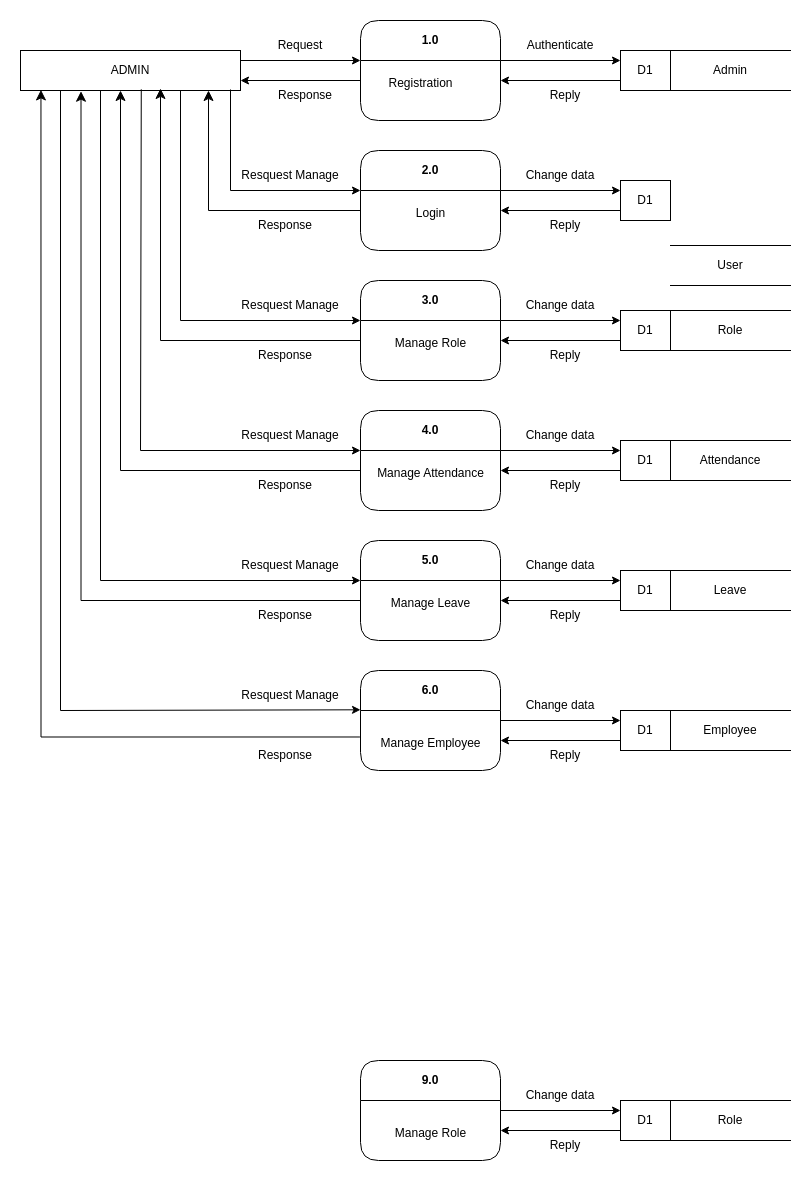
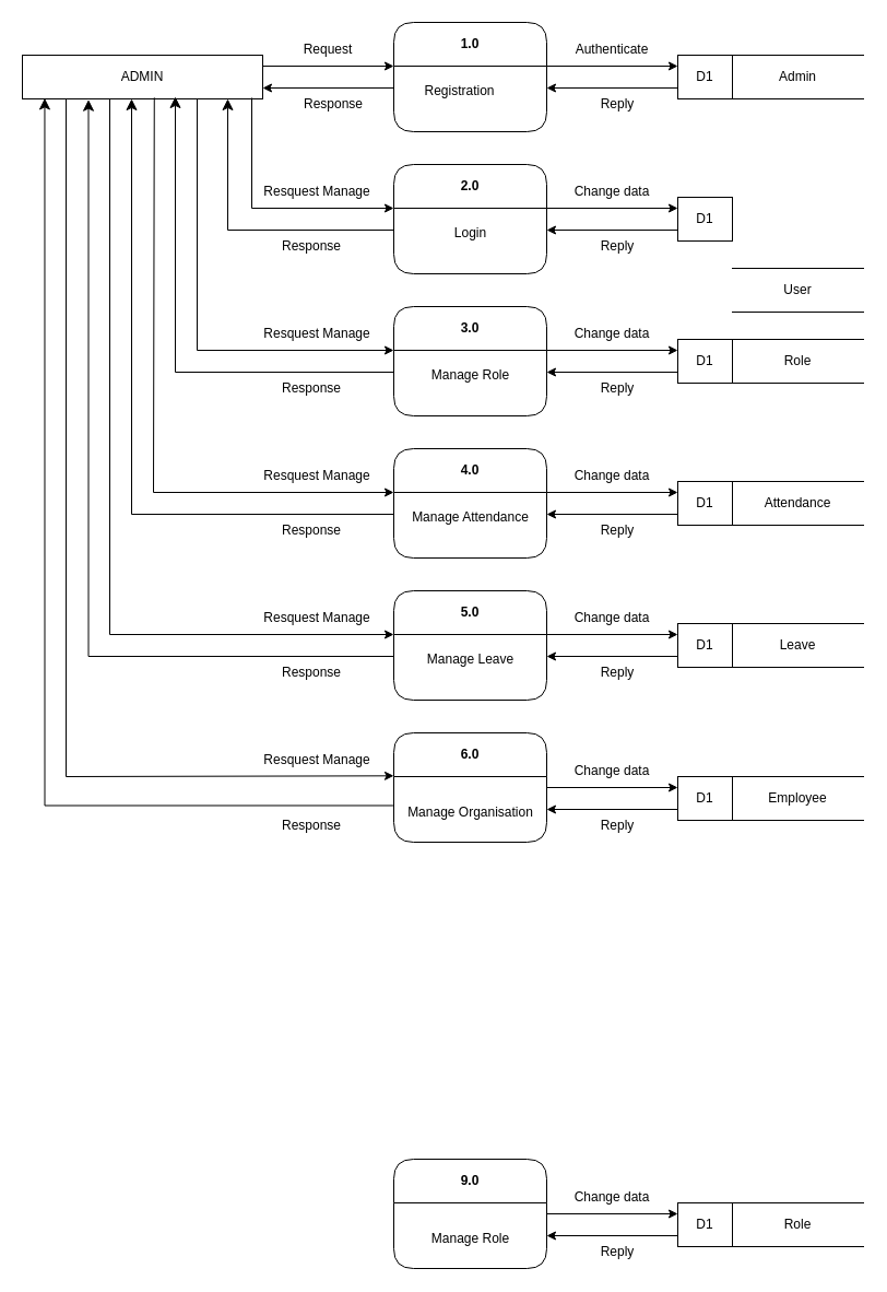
  <mxCell id="0" />
  <mxCell id="1" parent="0" />
  <mxCell id="2" value="Admin" style="shape=partialRectangle;whiteSpace=wrap;html=1;left=0;right=0;fillColor=none;" vertex="1" parent="1"><mxGeometry x="670" y="50" width="120" height="40" as="geometry" /></mxCell>
  <mxCell id="3" value="D1" style="rounded=0;whiteSpace=wrap;html=1;" vertex="1" parent="1"><mxGeometry x="620" y="50" width="50" height="40" as="geometry" /></mxCell>
  <mxCell id="4" value="1.0" style="swimlane;whiteSpace=wrap;html=1;rounded=1;startSize=40;" vertex="1" parent="1"><mxGeometry x="360" y="20" width="140" height="100" as="geometry" /></mxCell>
  <mxCell id="5" value="Registration" style="text;html=1;align=center;verticalAlign=middle;resizable=0;points=[];autosize=1;strokeColor=none;fillColor=none;" vertex="1" parent="1"><mxGeometry x="375" y="68" width="90" height="30" as="geometry" /></mxCell>
  <mxCell id="6" value="" style="endArrow=classic;html=1;rounded=0;entryX=0;entryY=0.25;entryDx=0;entryDy=0;" edge="1" parent="1" target="3"><mxGeometry width="50" height="50" relative="1" as="geometry"><mxPoint x="500" y="60" as="sourcePoint" /><mxPoint x="550" y="10" as="targetPoint" /></mxGeometry></mxCell>
  <mxCell id="7" value="ADMIN" style="rounded=0;whiteSpace=wrap;html=1;" vertex="1" parent="1"><mxGeometry x="20" y="50" width="220" height="40" as="geometry" /></mxCell>
  <mxCell id="8" value="" style="endArrow=classic;html=1;rounded=0;entryX=0;entryY=0.25;entryDx=0;entryDy=0;" edge="1" parent="1"><mxGeometry width="50" height="50" relative="1" as="geometry"><mxPoint x="240" y="60" as="sourcePoint" /><mxPoint x="360" y="60" as="targetPoint" /></mxGeometry></mxCell>
  <mxCell id="9" value="" style="endArrow=classic;html=1;rounded=0;" edge="1" parent="1"><mxGeometry width="50" height="50" relative="1" as="geometry"><mxPoint x="620" y="80" as="sourcePoint" /><mxPoint x="500" y="80" as="targetPoint" /></mxGeometry></mxCell>
  <mxCell id="10" value="" style="endArrow=classic;html=1;rounded=0;" edge="1" parent="1"><mxGeometry width="50" height="50" relative="1" as="geometry"><mxPoint x="360" y="80" as="sourcePoint" /><mxPoint x="240" y="80" as="targetPoint" /></mxGeometry></mxCell>
  <mxCell id="11" value="Request" style="text;html=1;align=center;verticalAlign=middle;whiteSpace=wrap;rounded=0;" vertex="1" parent="1"><mxGeometry x="270" y="30" width="60" height="30" as="geometry" /></mxCell>
  <mxCell id="12" value="Authenticate" style="text;html=1;align=center;verticalAlign=middle;whiteSpace=wrap;rounded=0;" vertex="1" parent="1"><mxGeometry x="520" y="30" width="80" height="30" as="geometry" /></mxCell>
  <mxCell id="13" value="Response" style="text;html=1;align=center;verticalAlign=middle;whiteSpace=wrap;rounded=0;" vertex="1" parent="1"><mxGeometry x="270" y="80" width="70" height="30" as="geometry" /></mxCell>
  <mxCell id="14" value="Reply" style="text;html=1;align=center;verticalAlign=middle;whiteSpace=wrap;rounded=0;" vertex="1" parent="1"><mxGeometry x="530" y="80" width="70" height="30" as="geometry" /></mxCell>
  <mxCell id="15" value="User" style="shape=partialRectangle;whiteSpace=wrap;html=1;left=0;right=0;fillColor=none;" vertex="1" parent="1"><mxGeometry x="670" y="245" width="120" height="40" as="geometry" /></mxCell>
  <mxCell id="16" value="D1" style="rounded=0;whiteSpace=wrap;html=1;" vertex="1" parent="1"><mxGeometry x="620" y="180" width="50" height="40" as="geometry" /></mxCell>
  <mxCell id="17" value="2.0" style="swimlane;whiteSpace=wrap;html=1;rounded=1;startSize=40;" vertex="1" parent="1"><mxGeometry x="360" y="150" width="140" height="100" as="geometry" /></mxCell>
  <mxCell id="18" value="Login" style="text;html=1;align=center;verticalAlign=middle;resizable=0;points=[];autosize=1;strokeColor=none;fillColor=none;" vertex="1" parent="1"><mxGeometry x="405" y="198" width="50" height="30" as="geometry" /></mxCell>
  <mxCell id="19" value="" style="endArrow=classic;html=1;rounded=0;entryX=0;entryY=0.25;entryDx=0;entryDy=0;" edge="1" parent="1" target="16"><mxGeometry width="50" height="50" relative="1" as="geometry"><mxPoint x="500" y="190" as="sourcePoint" /><mxPoint x="550" y="140" as="targetPoint" /></mxGeometry></mxCell>
  <mxCell id="20" value="" style="endArrow=classic;html=1;rounded=0;" edge="1" parent="1"><mxGeometry width="50" height="50" relative="1" as="geometry"><mxPoint x="620" y="210" as="sourcePoint" /><mxPoint x="500" y="210" as="targetPoint" /></mxGeometry></mxCell>
  <mxCell id="21" value="Change data" style="text;html=1;align=center;verticalAlign=middle;whiteSpace=wrap;rounded=0;" vertex="1" parent="1"><mxGeometry x="520" y="160" width="80" height="30" as="geometry" /></mxCell>
  <mxCell id="22" value="Reply" style="text;html=1;align=center;verticalAlign=middle;whiteSpace=wrap;rounded=0;" vertex="1" parent="1"><mxGeometry x="530" y="210" width="70" height="30" as="geometry" /></mxCell>
  <mxCell id="23" value="Role" style="shape=partialRectangle;whiteSpace=wrap;html=1;left=0;right=0;fillColor=none;" vertex="1" parent="1"><mxGeometry x="670" y="310" width="120" height="40" as="geometry" /></mxCell>
  <mxCell id="24" value="D1" style="rounded=0;whiteSpace=wrap;html=1;" vertex="1" parent="1"><mxGeometry x="620" y="310" width="50" height="40" as="geometry" /></mxCell>
  <mxCell id="25" value="3.0" style="swimlane;whiteSpace=wrap;html=1;rounded=1;startSize=40;" vertex="1" parent="1"><mxGeometry x="360" y="280" width="140" height="100" as="geometry" /></mxCell>
  <mxCell id="26" value="Manage Role" style="text;html=1;align=center;verticalAlign=middle;resizable=0;points=[];autosize=1;strokeColor=none;fillColor=none;" vertex="1" parent="1"><mxGeometry x="385" y="328" width="90" height="30" as="geometry" /></mxCell>
  <mxCell id="27" value="" style="endArrow=classic;html=1;rounded=0;entryX=0;entryY=0.25;entryDx=0;entryDy=0;" edge="1" parent="1" target="24"><mxGeometry width="50" height="50" relative="1" as="geometry"><mxPoint x="500" y="320" as="sourcePoint" /><mxPoint x="550" y="270" as="targetPoint" /></mxGeometry></mxCell>
  <mxCell id="28" value="" style="endArrow=classic;html=1;rounded=0;" edge="1" parent="1"><mxGeometry width="50" height="50" relative="1" as="geometry"><mxPoint x="620" y="340" as="sourcePoint" /><mxPoint x="500" y="340" as="targetPoint" /></mxGeometry></mxCell>
  <mxCell id="29" value="Change data" style="text;html=1;align=center;verticalAlign=middle;whiteSpace=wrap;rounded=0;" vertex="1" parent="1"><mxGeometry x="520" y="290" width="80" height="30" as="geometry" /></mxCell>
  <mxCell id="30" value="Reply" style="text;html=1;align=center;verticalAlign=middle;whiteSpace=wrap;rounded=0;" vertex="1" parent="1"><mxGeometry x="530" y="340" width="70" height="30" as="geometry" /></mxCell>
  <mxCell id="31" value="Attendance" style="shape=partialRectangle;whiteSpace=wrap;html=1;left=0;right=0;fillColor=none;" vertex="1" parent="1"><mxGeometry x="670" y="440" width="120" height="40" as="geometry" /></mxCell>
  <mxCell id="32" value="D1" style="rounded=0;whiteSpace=wrap;html=1;" vertex="1" parent="1"><mxGeometry x="620" y="440" width="50" height="40" as="geometry" /></mxCell>
  <mxCell id="33" value="4.0" style="swimlane;whiteSpace=wrap;html=1;rounded=1;startSize=40;" vertex="1" parent="1"><mxGeometry x="360" y="410" width="140" height="100" as="geometry" /></mxCell>
  <mxCell id="34" value="Manage Attendance" style="text;html=1;align=center;verticalAlign=middle;resizable=0;points=[];autosize=1;strokeColor=none;fillColor=none;" vertex="1" parent="1"><mxGeometry x="365" y="458" width="130" height="30" as="geometry" /></mxCell>
  <mxCell id="35" value="" style="endArrow=classic;html=1;rounded=0;entryX=0;entryY=0.25;entryDx=0;entryDy=0;" edge="1" parent="1" target="32"><mxGeometry width="50" height="50" relative="1" as="geometry"><mxPoint x="500" y="450" as="sourcePoint" /><mxPoint x="550" y="400" as="targetPoint" /></mxGeometry></mxCell>
  <mxCell id="36" value="" style="endArrow=classic;html=1;rounded=0;" edge="1" parent="1"><mxGeometry width="50" height="50" relative="1" as="geometry"><mxPoint x="620" y="470" as="sourcePoint" /><mxPoint x="500" y="470" as="targetPoint" /></mxGeometry></mxCell>
  <mxCell id="37" value="Change data" style="text;html=1;align=center;verticalAlign=middle;whiteSpace=wrap;rounded=0;" vertex="1" parent="1"><mxGeometry x="520" y="420" width="80" height="30" as="geometry" /></mxCell>
  <mxCell id="38" value="Reply" style="text;html=1;align=center;verticalAlign=middle;whiteSpace=wrap;rounded=0;" vertex="1" parent="1"><mxGeometry x="530" y="470" width="70" height="30" as="geometry" /></mxCell>
  <mxCell id="39" value="Leave" style="shape=partialRectangle;whiteSpace=wrap;html=1;left=0;right=0;fillColor=none;" vertex="1" parent="1"><mxGeometry x="670" y="570" width="120" height="40" as="geometry" /></mxCell>
  <mxCell id="40" value="D1" style="rounded=0;whiteSpace=wrap;html=1;" vertex="1" parent="1"><mxGeometry x="620" y="570" width="50" height="40" as="geometry" /></mxCell>
  <mxCell id="41" value="5.0" style="swimlane;whiteSpace=wrap;html=1;rounded=1;startSize=40;" vertex="1" parent="1"><mxGeometry x="360" y="540" width="140" height="100" as="geometry" /></mxCell>
  <mxCell id="42" value="Manage Leave" style="text;html=1;align=center;verticalAlign=middle;resizable=0;points=[];autosize=1;strokeColor=none;fillColor=none;" vertex="1" parent="1"><mxGeometry x="380" y="588" width="100" height="30" as="geometry" /></mxCell>
  <mxCell id="43" value="" style="endArrow=classic;html=1;rounded=0;entryX=0;entryY=0.25;entryDx=0;entryDy=0;" edge="1" parent="1" target="40"><mxGeometry width="50" height="50" relative="1" as="geometry"><mxPoint x="500" y="580" as="sourcePoint" /><mxPoint x="550" y="530" as="targetPoint" /></mxGeometry></mxCell>
  <mxCell id="44" value="" style="endArrow=classic;html=1;rounded=0;" edge="1" parent="1"><mxGeometry width="50" height="50" relative="1" as="geometry"><mxPoint x="620" y="600" as="sourcePoint" /><mxPoint x="500" y="600" as="targetPoint" /></mxGeometry></mxCell>
  <mxCell id="45" value="Change data" style="text;html=1;align=center;verticalAlign=middle;whiteSpace=wrap;rounded=0;" vertex="1" parent="1"><mxGeometry x="520" y="550" width="80" height="30" as="geometry" /></mxCell>
  <mxCell id="46" value="Reply" style="text;html=1;align=center;verticalAlign=middle;whiteSpace=wrap;rounded=0;" vertex="1" parent="1"><mxGeometry x="530" y="600" width="70" height="30" as="geometry" /></mxCell>
  <mxCell id="47" value="Employee" style="shape=partialRectangle;whiteSpace=wrap;html=1;left=0;right=0;fillColor=none;" vertex="1" parent="1"><mxGeometry x="670" y="710" width="120" height="40" as="geometry" /></mxCell>
  <mxCell id="48" value="D1" style="rounded=0;whiteSpace=wrap;html=1;" vertex="1" parent="1"><mxGeometry x="620" y="710" width="50" height="40" as="geometry" /></mxCell>
  <mxCell id="49" value="6.0" style="swimlane;whiteSpace=wrap;html=1;rounded=1;startSize=40;" vertex="1" parent="1"><mxGeometry x="360" y="670" width="140" height="100" as="geometry" /></mxCell>
- <mxCell id="50" value="Manage Employee" style="text;html=1;align=center;verticalAlign=middle;resizable=0;points=[];autosize=1;strokeColor=none;fillColor=none;" vertex="1" parent="1"><mxGeometry x="360" y="728" width="140" height="30" as="geometry" /></mxCell>
+ <mxCell id="50" value="Manage Organisation" style="text;html=1;align=center;verticalAlign=middle;resizable=0;points=[];autosize=1;strokeColor=none;fillColor=none;" vertex="1" parent="1"><mxGeometry x="360" y="728" width="140" height="30" as="geometry" /></mxCell>
  <mxCell id="51" value="" style="endArrow=classic;html=1;rounded=0;entryX=0;entryY=0.25;entryDx=0;entryDy=0;" edge="1" parent="1" target="48"><mxGeometry width="50" height="50" relative="1" as="geometry"><mxPoint x="500" y="720" as="sourcePoint" /><mxPoint x="550" y="670" as="targetPoint" /></mxGeometry></mxCell>
  <mxCell id="52" value="" style="endArrow=classic;html=1;rounded=0;" edge="1" parent="1"><mxGeometry width="50" height="50" relative="1" as="geometry"><mxPoint x="620" y="740" as="sourcePoint" /><mxPoint x="500" y="740" as="targetPoint" /></mxGeometry></mxCell>
  <mxCell id="53" value="Change data" style="text;html=1;align=center;verticalAlign=middle;whiteSpace=wrap;rounded=0;" vertex="1" parent="1"><mxGeometry x="520" y="690" width="80" height="30" as="geometry" /></mxCell>
  <mxCell id="54" value="Reply" style="text;html=1;align=center;verticalAlign=middle;whiteSpace=wrap;rounded=0;" vertex="1" parent="1"><mxGeometry x="530" y="740" width="70" height="30" as="geometry" /></mxCell>
  <mxCell id="55" value="Role" style="shape=partialRectangle;whiteSpace=wrap;html=1;left=0;right=0;fillColor=none;" vertex="1" parent="1"><mxGeometry x="670" y="1100" width="120" height="40" as="geometry" /></mxCell>
  <mxCell id="56" value="D1" style="rounded=0;whiteSpace=wrap;html=1;" vertex="1" parent="1"><mxGeometry x="620" y="1100" width="50" height="40" as="geometry" /></mxCell>
  <mxCell id="57" value="9.0" style="swimlane;whiteSpace=wrap;html=1;rounded=1;startSize=40;" vertex="1" parent="1"><mxGeometry x="360" y="1060" width="140" height="100" as="geometry" /></mxCell>
  <mxCell id="58" value="Manage Role" style="text;html=1;align=center;verticalAlign=middle;resizable=0;points=[];autosize=1;strokeColor=none;fillColor=none;" vertex="1" parent="1"><mxGeometry x="385" y="1118" width="90" height="30" as="geometry" /></mxCell>
  <mxCell id="59" value="" style="endArrow=classic;html=1;rounded=0;entryX=0;entryY=0.25;entryDx=0;entryDy=0;" edge="1" parent="1" target="56"><mxGeometry width="50" height="50" relative="1" as="geometry"><mxPoint x="500" y="1110" as="sourcePoint" /><mxPoint x="550" y="1060" as="targetPoint" /></mxGeometry></mxCell>
  <mxCell id="60" value="" style="endArrow=classic;html=1;rounded=0;" edge="1" parent="1"><mxGeometry width="50" height="50" relative="1" as="geometry"><mxPoint x="620" y="1130" as="sourcePoint" /><mxPoint x="500" y="1130" as="targetPoint" /></mxGeometry></mxCell>
  <mxCell id="61" value="Change data" style="text;html=1;align=center;verticalAlign=middle;whiteSpace=wrap;rounded=0;" vertex="1" parent="1"><mxGeometry x="520" y="1080" width="80" height="30" as="geometry" /></mxCell>
  <mxCell id="62" value="Reply" style="text;html=1;align=center;verticalAlign=middle;whiteSpace=wrap;rounded=0;" vertex="1" parent="1"><mxGeometry x="530" y="1130" width="70" height="30" as="geometry" /></mxCell>
  <mxCell id="63" value="" style="edgeStyle=segmentEdgeStyle;endArrow=classic;html=1;curved=0;rounded=0;endSize=8;startSize=8;entryX=0.8;entryY=1;entryDx=0;entryDy=0;entryPerimeter=0;" edge="1" parent="1"><mxGeometry width="50" height="50" relative="1" as="geometry"><mxPoint x="360" y="210" as="sourcePoint" /><mxPoint x="208" y="90" as="targetPoint" /></mxGeometry></mxCell>
  <mxCell id="64" value="" style="endArrow=classic;html=1;rounded=0;" edge="1" parent="1"><mxGeometry width="50" height="50" relative="1" as="geometry"><mxPoint x="230" y="190" as="sourcePoint" /><mxPoint x="360" y="190" as="targetPoint" /></mxGeometry></mxCell>
  <mxCell id="65" value="" style="endArrow=none;html=1;rounded=0;" edge="1" parent="1"><mxGeometry width="50" height="50" relative="1" as="geometry"><mxPoint x="230" y="190" as="sourcePoint" /><mxPoint x="230" y="89" as="targetPoint" /></mxGeometry></mxCell>
  <mxCell id="66" value="Resquest Manage" style="text;html=1;align=center;verticalAlign=middle;whiteSpace=wrap;rounded=0;" vertex="1" parent="1"><mxGeometry x="230" y="160" width="120" height="30" as="geometry" /></mxCell>
  <mxCell id="67" value="Response" style="text;html=1;align=center;verticalAlign=middle;whiteSpace=wrap;rounded=0;" vertex="1" parent="1"><mxGeometry x="250" y="210" width="70" height="30" as="geometry" /></mxCell>
  <mxCell id="68" value="" style="edgeStyle=segmentEdgeStyle;endArrow=classic;html=1;curved=0;rounded=0;endSize=8;startSize=8;entryX=0.8;entryY=1;entryDx=0;entryDy=0;entryPerimeter=0;" edge="1" parent="1"><mxGeometry width="50" height="50" relative="1" as="geometry"><mxPoint x="360" y="340" as="sourcePoint" /><mxPoint x="160" y="87.97" as="targetPoint" /></mxGeometry></mxCell>
  <mxCell id="69" value="" style="endArrow=classic;html=1;rounded=0;" edge="1" parent="1"><mxGeometry width="50" height="50" relative="1" as="geometry"><mxPoint x="180" y="320" as="sourcePoint" /><mxPoint x="360" y="320" as="targetPoint" /></mxGeometry></mxCell>
  <mxCell id="70" value="" style="endArrow=none;html=1;rounded=0;" edge="1" parent="1"><mxGeometry width="50" height="50" relative="1" as="geometry"><mxPoint x="180" y="320" as="sourcePoint" /><mxPoint x="180" y="90" as="targetPoint" /></mxGeometry></mxCell>
  <mxCell id="71" value="Resquest Manage" style="text;html=1;align=center;verticalAlign=middle;whiteSpace=wrap;rounded=0;" vertex="1" parent="1"><mxGeometry x="230" y="290" width="120" height="30" as="geometry" /></mxCell>
  <mxCell id="72" value="Response" style="text;html=1;align=center;verticalAlign=middle;whiteSpace=wrap;rounded=0;" vertex="1" parent="1"><mxGeometry x="250" y="340" width="70" height="30" as="geometry" /></mxCell>
  <mxCell id="73" value="" style="endArrow=classic;html=1;rounded=0;" edge="1" parent="1"><mxGeometry width="50" height="50" relative="1" as="geometry"><mxPoint x="140" y="450" as="sourcePoint" /><mxPoint x="360" y="450" as="targetPoint" /></mxGeometry></mxCell>
  <mxCell id="74" value="" style="endArrow=none;html=1;rounded=0;entryX=0.549;entryY=0.971;entryDx=0;entryDy=0;entryPerimeter=0;" edge="1" parent="1" target="7"><mxGeometry width="50" height="50" relative="1" as="geometry"><mxPoint x="140" y="450" as="sourcePoint" /><mxPoint x="140" y="390" as="targetPoint" /></mxGeometry></mxCell>
  <mxCell id="75" value="" style="edgeStyle=segmentEdgeStyle;endArrow=classic;html=1;curved=0;rounded=0;endSize=8;startSize=8;entryX=0.8;entryY=1;entryDx=0;entryDy=0;entryPerimeter=0;" edge="1" parent="1"><mxGeometry width="50" height="50" relative="1" as="geometry"><mxPoint x="360" y="470" as="sourcePoint" /><mxPoint x="120" y="90" as="targetPoint" /></mxGeometry></mxCell>
  <mxCell id="76" value="Resquest Manage" style="text;html=1;align=center;verticalAlign=middle;whiteSpace=wrap;rounded=0;" vertex="1" parent="1"><mxGeometry x="230" y="420" width="120" height="30" as="geometry" /></mxCell>
  <mxCell id="77" value="Response" style="text;html=1;align=center;verticalAlign=middle;whiteSpace=wrap;rounded=0;" vertex="1" parent="1"><mxGeometry x="250" y="470" width="70" height="30" as="geometry" /></mxCell>
  <mxCell id="78" value="" style="endArrow=classic;html=1;rounded=0;" edge="1" parent="1"><mxGeometry width="50" height="50" relative="1" as="geometry"><mxPoint x="100" y="580" as="sourcePoint" /><mxPoint x="360" y="580" as="targetPoint" /></mxGeometry></mxCell>
  <mxCell id="79" value="" style="endArrow=none;html=1;rounded=0;" edge="1" parent="1"><mxGeometry width="50" height="50" relative="1" as="geometry"><mxPoint x="100" y="580" as="sourcePoint" /><mxPoint x="100" y="90" as="targetPoint" /></mxGeometry></mxCell>
  <mxCell id="80" value="Resquest Manage" style="text;html=1;align=center;verticalAlign=middle;whiteSpace=wrap;rounded=0;" vertex="1" parent="1"><mxGeometry x="230" y="550" width="120" height="30" as="geometry" /></mxCell>
  <mxCell id="81" value="Response" style="text;html=1;align=center;verticalAlign=middle;whiteSpace=wrap;rounded=0;" vertex="1" parent="1"><mxGeometry x="250" y="600" width="70" height="30" as="geometry" /></mxCell>
  <mxCell id="82" value="" style="edgeStyle=segmentEdgeStyle;endArrow=classic;html=1;curved=0;rounded=0;endSize=8;startSize=8;entryX=0.275;entryY=1.018;entryDx=0;entryDy=0;entryPerimeter=0;" edge="1" parent="1" target="7"><mxGeometry width="50" height="50" relative="1" as="geometry"><mxPoint x="360" y="600" as="sourcePoint" /><mxPoint x="80" y="220" as="targetPoint" /></mxGeometry></mxCell>
  <mxCell id="83" value="" style="endArrow=classic;html=1;rounded=0;" edge="1" parent="1"><mxGeometry width="50" height="50" relative="1" as="geometry"><mxPoint x="60" y="710" as="sourcePoint" /><mxPoint x="360" y="709.31" as="targetPoint" /></mxGeometry></mxCell>
  <mxCell id="84" value="" style="endArrow=none;html=1;rounded=0;" edge="1" parent="1"><mxGeometry width="50" height="50" relative="1" as="geometry"><mxPoint x="60" y="710" as="sourcePoint" /><mxPoint x="60" y="90" as="targetPoint" /></mxGeometry></mxCell>
  <mxCell id="85" value="Resquest Manage" style="text;html=1;align=center;verticalAlign=middle;whiteSpace=wrap;rounded=0;" vertex="1" parent="1"><mxGeometry x="230" y="680" width="120" height="30" as="geometry" /></mxCell>
  <mxCell id="86" value="" style="edgeStyle=segmentEdgeStyle;endArrow=classic;html=1;curved=0;rounded=0;endSize=8;startSize=8;entryX=0.093;entryY=0.986;entryDx=0;entryDy=0;entryPerimeter=0;exitX=-0.004;exitY=0.283;exitDx=0;exitDy=0;exitPerimeter=0;" edge="1" parent="1" source="50" target="7"><mxGeometry width="50" height="50" relative="1" as="geometry"><mxPoint x="358" y="736" as="sourcePoint" /><mxPoint x="40.03" y="228" as="targetPoint" /></mxGeometry></mxCell>
  <mxCell id="87" value="Response" style="text;html=1;align=center;verticalAlign=middle;whiteSpace=wrap;rounded=0;" vertex="1" parent="1"><mxGeometry x="250" y="740" width="70" height="30" as="geometry" /></mxCell>
